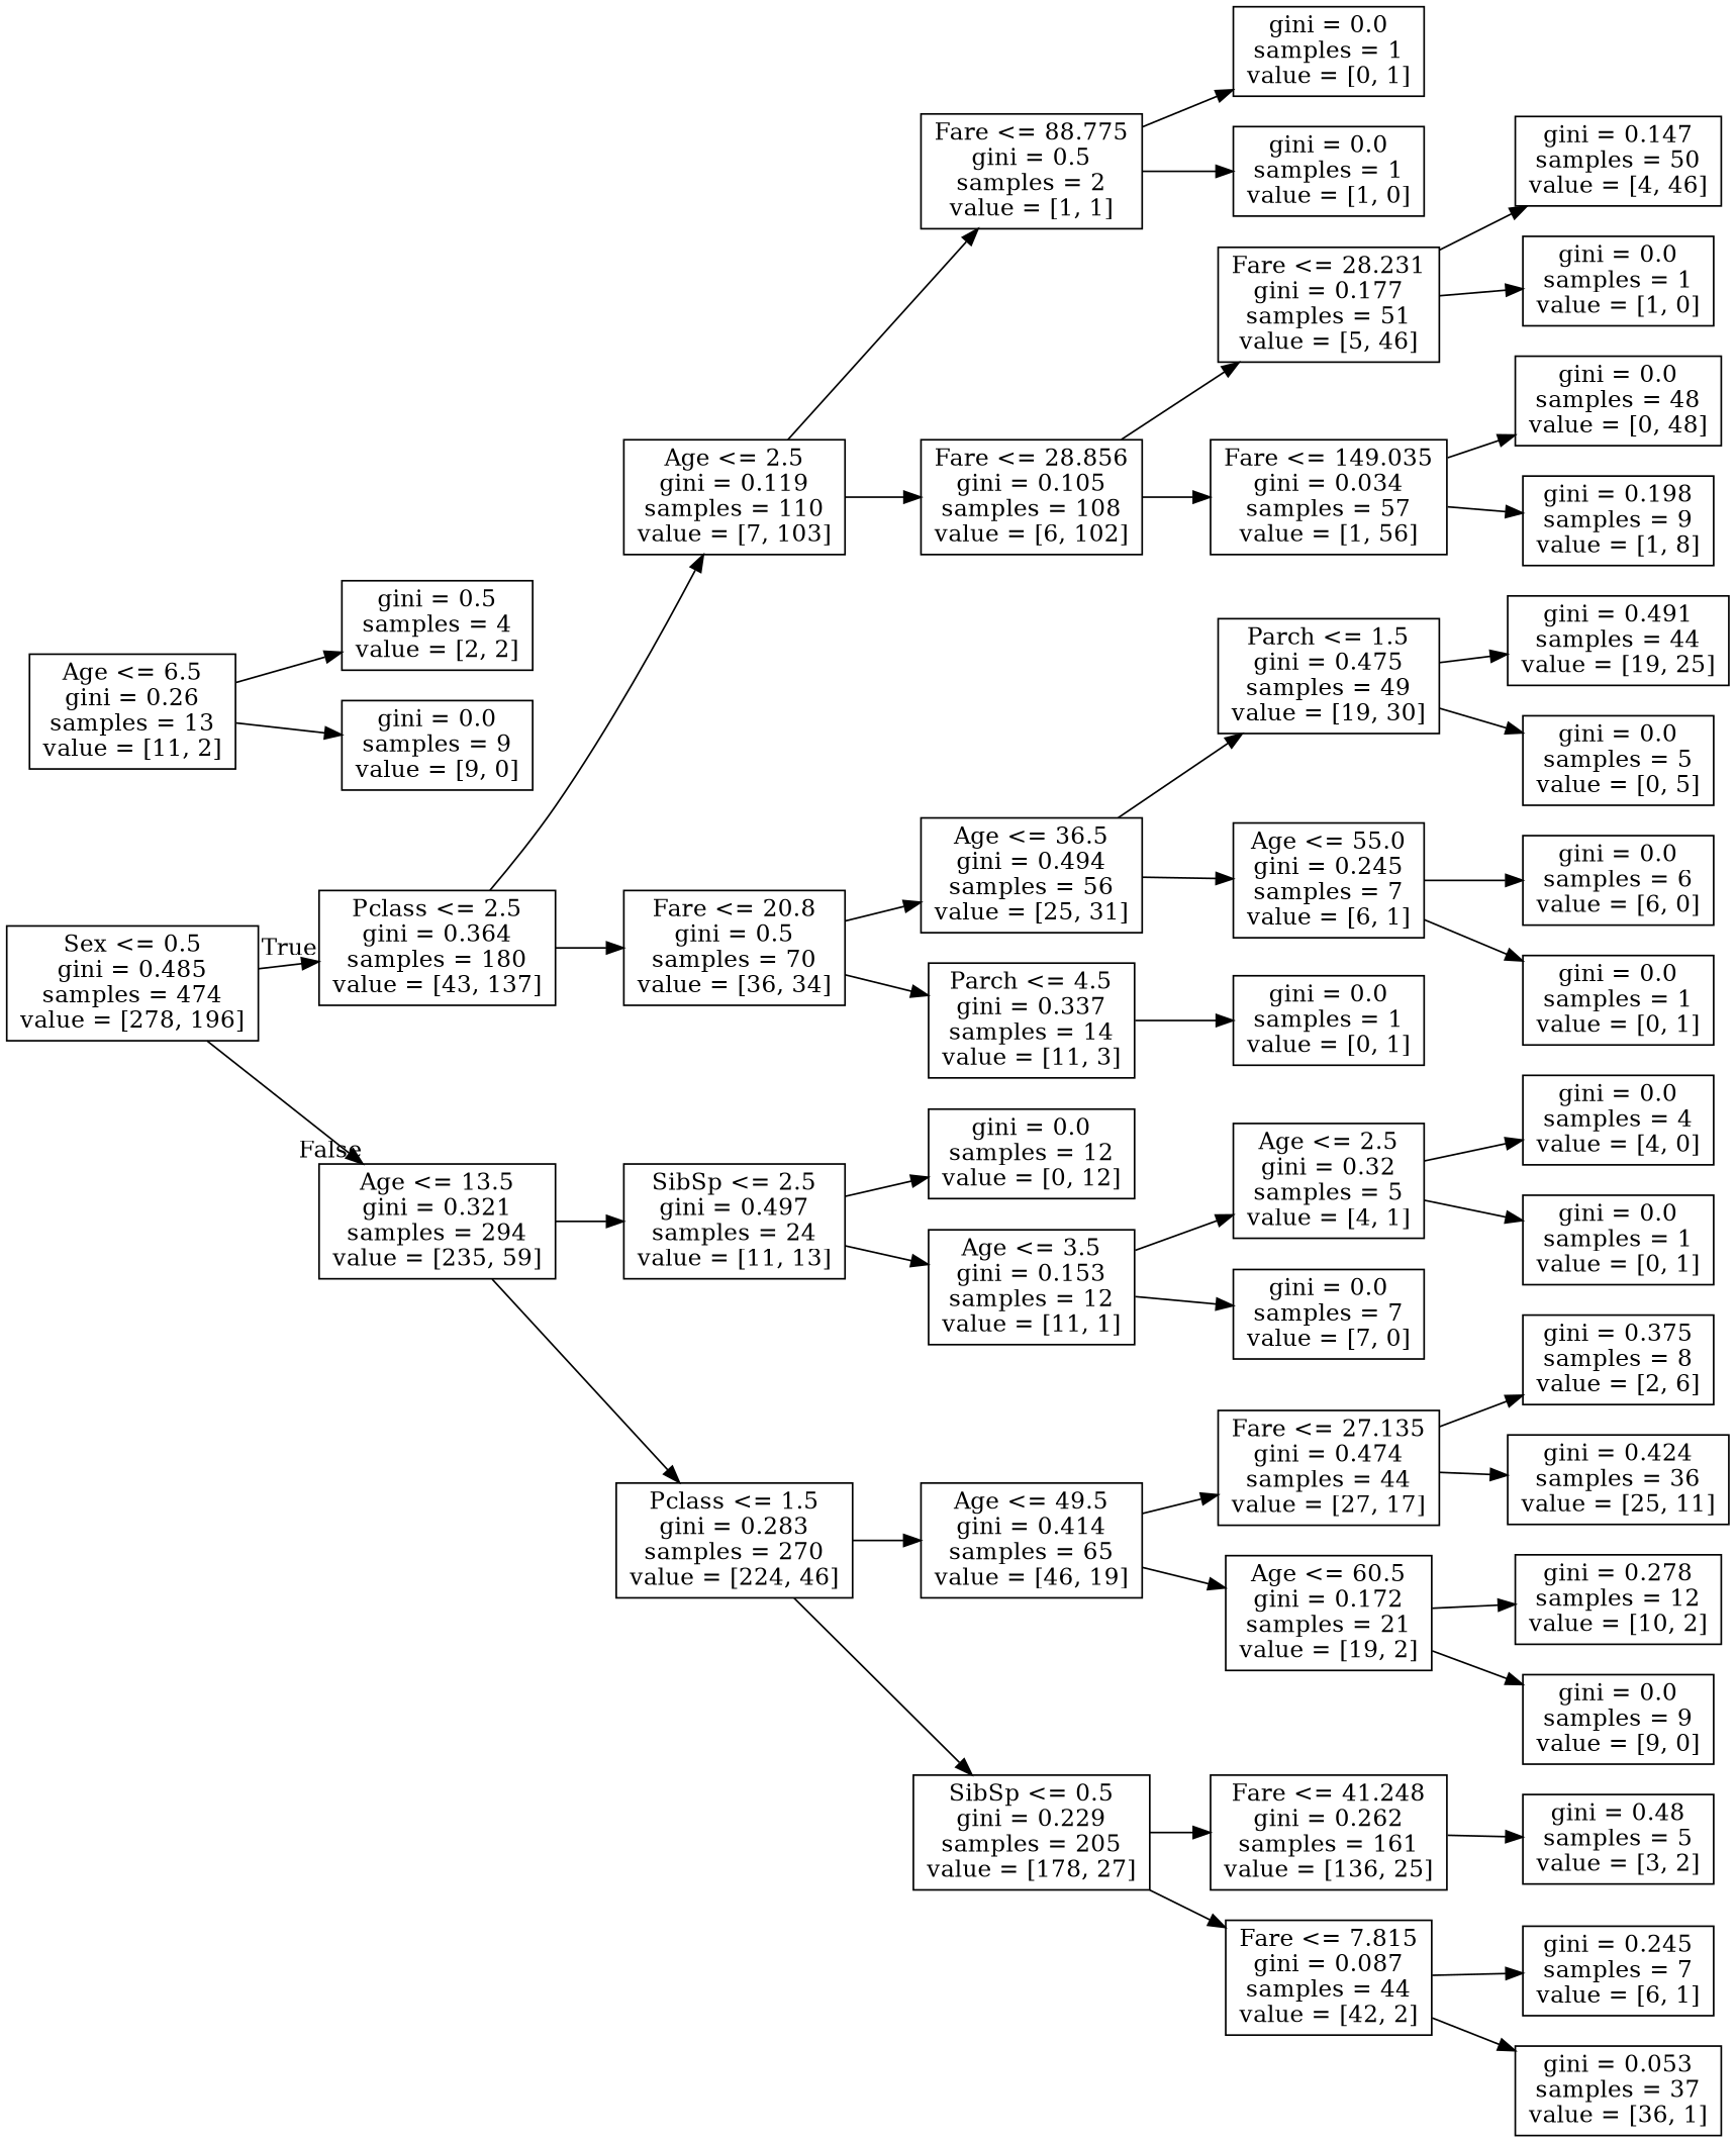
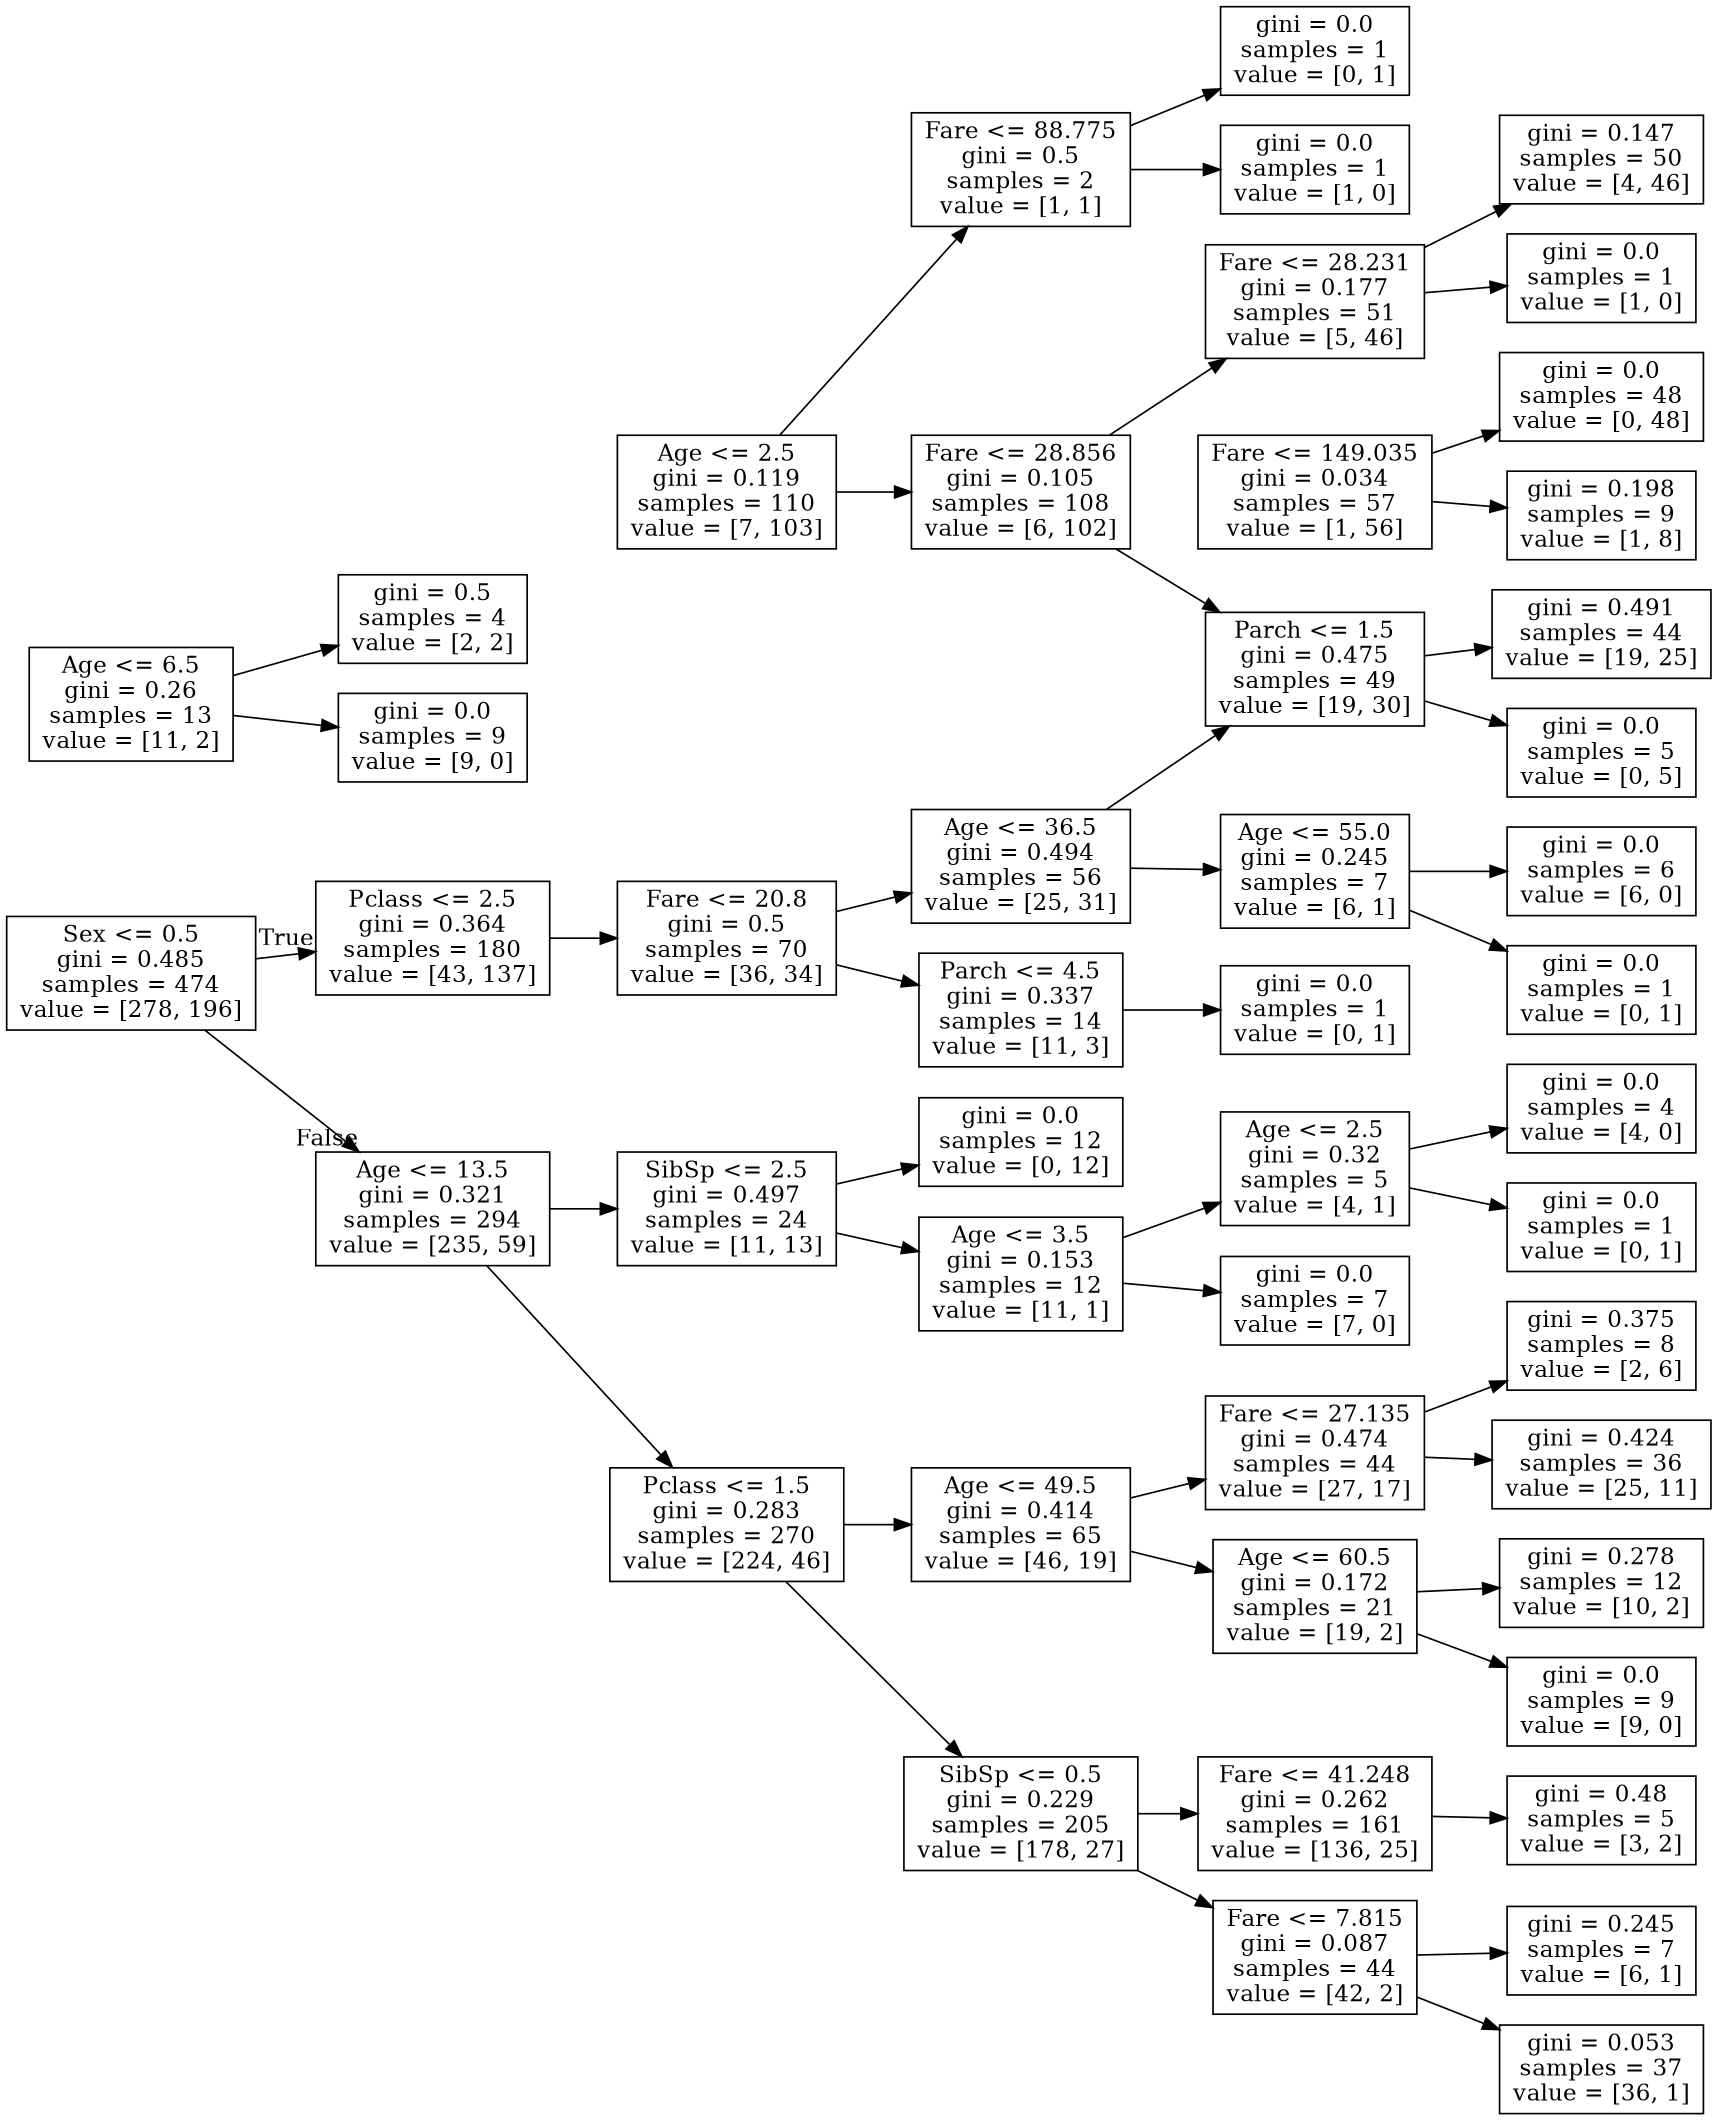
  digraph {
    rankdir=LR
    node [shape=box]
    n1 [label="Sex <= 0.5\ngini = 0.485\nsamples = 474\nvalue = [278, 196]"]
    n2 [label="Pclass <= 2.5\ngini = 0.364\nsamples = 180\nvalue = [43, 137]"]
    n3 [label="Age <= 13.5\ngini = 0.321\nsamples = 294\nvalue = [235, 59]"]
    n4 [label="Age <= 2.5\ngini = 0.119\nsamples = 110\nvalue = [7, 103]"]
    n5 [label="Fare <= 20.8\ngini = 0.5\nsamples = 70\nvalue = [36, 34]"]
    n6 [label="SibSp <= 2.5\ngini = 0.497\nsamples = 24\nvalue = [11, 13]"]
    n7 [label="Pclass <= 1.5\ngini = 0.283\nsamples = 270\nvalue = [224, 46]"]
    n8 [label="Fare <= 88.775\ngini = 0.5\nsamples = 2\nvalue = [1, 1]"]
    n9 [label="Fare <= 28.856\ngini = 0.105\nsamples = 108\nvalue = [6, 102]"]
    n10 [label="Age <= 36.5\ngini = 0.494\nsamples = 56\nvalue = [25, 31]"]
    n11 [label="Parch <= 4.5\ngini = 0.337\nsamples = 14\nvalue = [11, 3]"]
    n12 [label="gini = 0.0\nsamples = 1\nvalue = [0, 1]"]
    n13 [label="gini = 0.0\nsamples = 1\nvalue = [1, 0]"]
    n14 [label="Fare <= 28.231\ngini = 0.177\nsamples = 51\nvalue = [5, 46]"]
    n15 [label="Fare <= 149.035\ngini = 0.034\nsamples = 57\nvalue = [1, 56]"]
    n16 [label="gini = 0.147\nsamples = 50\nvalue = [4, 46]"]
    n17 [label="gini = 0.0\nsamples = 1\nvalue = [1, 0]"]
    n18 [label="gini = 0.0\nsamples = 48\nvalue = [0, 48]"]
    n19 [label="gini = 0.198\nsamples = 9\nvalue = [1, 8]"]
    n20 [label="Parch <= 1.5\ngini = 0.475\nsamples = 49\nvalue = [19, 30]"]
    n21 [label="Age <= 55.0\ngini = 0.245\nsamples = 7\nvalue = [6, 1]"]
    n22 [label="gini = 0.0\nsamples = 1\nvalue = [0, 1]"]
    n23 [label="gini = 0.491\nsamples = 44\nvalue = [19, 25]"]
    n24 [label="gini = 0.0\nsamples = 5\nvalue = [0, 5]"]
    n25 [label="gini = 0.0\nsamples = 6\nvalue = [6, 0]"]
    n26 [label="gini = 0.0\nsamples = 1\nvalue = [0, 1]"]
    n27 [label="Age <= 6.5\ngini = 0.26\nsamples = 13\nvalue = [11, 2]"]
    n28 [label="gini = 0.5\nsamples = 4\nvalue = [2, 2]"]
    n29 [label="gini = 0.0\nsamples = 9\nvalue = [9, 0]"]
    n30 [label="gini = 0.0\nsamples = 12\nvalue = [0, 12]"]
    n31 [label="Age <= 3.5\ngini = 0.153\nsamples = 12\nvalue = [11, 1]"]
    n32 [label="Age <= 49.5\ngini = 0.414\nsamples = 65\nvalue = [46, 19]"]
    n33 [label="SibSp <= 0.5\ngini = 0.229\nsamples = 205\nvalue = [178, 27]"]
    n34 [label="Age <= 2.5\ngini = 0.32\nsamples = 5\nvalue = [4, 1]"]
    n35 [label="gini = 0.0\nsamples = 7\nvalue = [7, 0]"]
    n36 [label="gini = 0.0\nsamples = 4\nvalue = [4, 0]"]
    n37 [label="gini = 0.0\nsamples = 1\nvalue = [0, 1]"]
    n38 [label="Fare <= 27.135\ngini = 0.474\nsamples = 44\nvalue = [27, 17]"]
    n39 [label="Age <= 60.5\ngini = 0.172\nsamples = 21\nvalue = [19, 2]"]
    n40 [label="Fare <= 41.248\ngini = 0.262\nsamples = 161\nvalue = [136, 25]"]
    n41 [label="Fare <= 7.815\ngini = 0.087\nsamples = 44\nvalue = [42, 2]"]
    n42 [label="gini = 0.375\nsamples = 8\nvalue = [2, 6]"]
    n43 [label="gini = 0.424\nsamples = 36\nvalue = [25, 11]"]
    n44 [label="gini = 0.278\nsamples = 12\nvalue = [10, 2]"]
    n45 [label="gini = 0.0\nsamples = 9\nvalue = [9, 0]"]
    n46 [label="gini = 0.48\nsamples = 5\nvalue = [3, 2]"]
    n47 [label="gini = 0.245\nsamples = 7\nvalue = [6, 1]"]
    n48 [label="gini = 0.053\nsamples = 37\nvalue = [36, 1]"]
    n1 -> n2 [headlabel=True labelangle=45 labeldistance=2.5]
    n1 -> n3 [headlabel=False labelangle=-45 labeldistance=2.5]
-   n2 -> n4
    n2 -> n5
    n3 -> n6
    n3 -> n7
    n4 -> n8
    n4 -> n9
    n5 -> n10
    n5 -> n11
    n6 -> n30
    n6 -> n31
    n7 -> n32
    n7 -> n33
    n8 -> n12
    n8 -> n13
    n9 -> n14
-   n9 -> n15
+   n9 -> n20
    n10 -> n20
    n10 -> n21
    n11 -> n22
    n14 -> n16
    n14 -> n17
    n15 -> n18
    n15 -> n19
    n20 -> n23
    n20 -> n24
    n21 -> n25
    n21 -> n26
    n27 -> n28
    n27 -> n29
    n31 -> n34
    n31 -> n35
    n32 -> n38
    n32 -> n39
    n33 -> n40
    n33 -> n41
    n34 -> n36
    n34 -> n37
    n38 -> n42
    n38 -> n43
    n39 -> n44
    n39 -> n45
    n40 -> n46
    n41 -> n47
    n41 -> n48
  }
